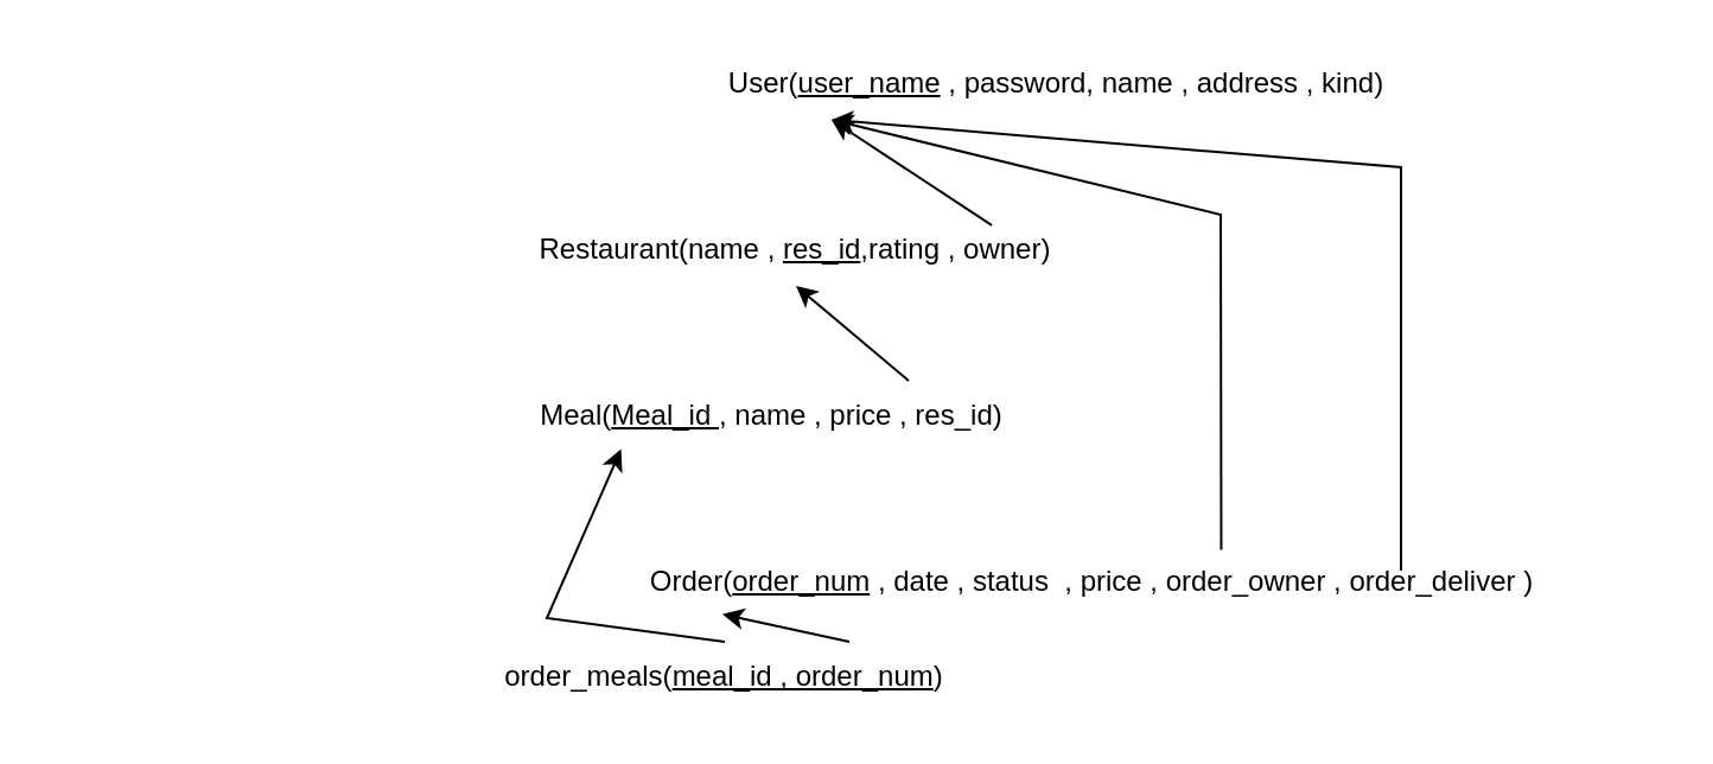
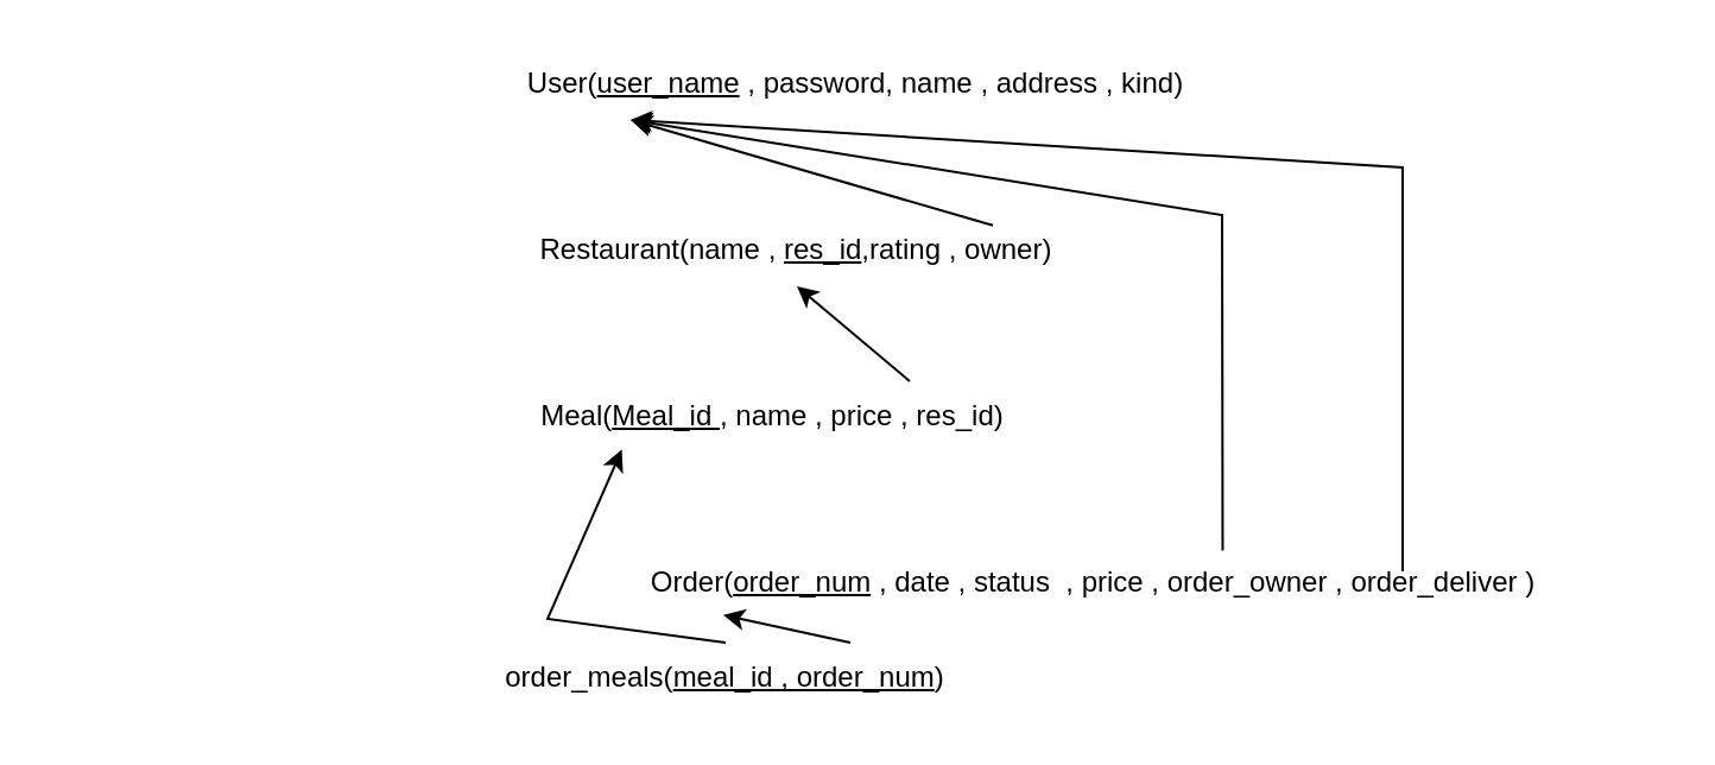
  <mxCell id="0" />
  <mxCell id="1" parent="0" />
  <mxCell id="2" value="Meal(&lt;u&gt;Meal_id &lt;/u&gt;, name , price , res_id)" style="text;html=1;align=center;verticalAlign=middle;whiteSpace=wrap;rounded=0;" vertex="1" parent="1"><mxGeometry x="210" y="160" width="230" height="30" as="geometry" /></mxCell>
  <mxCell id="3" value="Restaurant(name , &lt;u&gt;res_id&lt;/u&gt;,rating , owner)" style="text;html=1;align=center;verticalAlign=middle;whiteSpace=wrap;rounded=0;" vertex="1" parent="1"><mxGeometry x="20" y="90" width="630" height="30" as="geometry" /></mxCell>
- <mxCell id="4" value="User(&lt;u&gt;user_name&lt;/u&gt;&amp;nbsp;, password, name , address , kind)" style="text;html=1;align=center;verticalAlign=middle;whiteSpace=wrap;rounded=0;" vertex="1" parent="1"><mxGeometry x="255" y="20" width="380" height="30" as="geometry" /></mxCell>
+ <mxCell id="4" value="User(&lt;u&gt;user_name&lt;/u&gt;&amp;nbsp;, password, name , address , kind)" style="text;html=1;align=center;verticalAlign=middle;whiteSpace=wrap;rounded=0;" vertex="1" parent="1"><mxGeometry x="170" y="20" width="380" height="30" as="geometry" /></mxCell>
  <mxCell id="5" value="Order(&lt;u&gt;order_num&lt;/u&gt;&amp;nbsp;, date , status&amp;nbsp; , price , order_owner , order_deliver )" style="text;html=1;align=center;verticalAlign=middle;whiteSpace=wrap;rounded=0;" vertex="1" parent="1"><mxGeometry x="220" y="230" width="480" height="30" as="geometry" /></mxCell>
  <mxCell id="6" value="order_meals(&lt;u&gt;meal_id , order_num&lt;/u&gt;)" style="text;html=1;align=center;verticalAlign=middle;whiteSpace=wrap;rounded=0;" vertex="1" parent="1"><mxGeometry x="200" y="270" width="210" height="30" as="geometry" /></mxCell>
  <mxCell id="7" value="" style="endArrow=classic;html=1;rounded=0;exitX=0.631;exitY=0.147;exitDx=0;exitDy=0;exitPerimeter=0;entryX=0.25;entryY=1;entryDx=0;entryDy=0;" edge="1" parent="1" source="3" target="4"><mxGeometry width="50" height="50" relative="1" as="geometry"><mxPoint x="660" y="330" as="sourcePoint" /><mxPoint x="540" y="70" as="targetPoint" /></mxGeometry></mxCell>
  <mxCell id="8" value="" style="endArrow=classic;html=1;rounded=0;entryX=0.5;entryY=1;entryDx=0;entryDy=0;exitX=0.75;exitY=0;exitDx=0;exitDy=0;" edge="1" parent="1" source="2" target="3"><mxGeometry width="50" height="50" relative="1" as="geometry"><mxPoint x="410" y="170" as="sourcePoint" /><mxPoint x="460" y="120" as="targetPoint" /></mxGeometry></mxCell>
  <mxCell id="9" value="" style="endArrow=classic;html=1;rounded=0;entryX=0.25;entryY=1;entryDx=0;entryDy=0;" edge="1" parent="1" target="4"><mxGeometry width="50" height="50" relative="1" as="geometry"><mxPoint x="590" y="240" as="sourcePoint" /><mxPoint x="520" y="60" as="targetPoint" /><Array as="points"><mxPoint x="590" y="70" /></Array></mxGeometry></mxCell>
  <mxCell id="10" value="" style="endArrow=classic;html=1;rounded=0;exitX=0.613;exitY=0.04;exitDx=0;exitDy=0;exitPerimeter=0;entryX=0.25;entryY=1;entryDx=0;entryDy=0;" edge="1" parent="1" source="5" target="4"><mxGeometry width="50" height="50" relative="1" as="geometry"><mxPoint x="660" y="330" as="sourcePoint" /><mxPoint x="514" y="70" as="targetPoint" /><Array as="points"><mxPoint x="514" y="90" /></Array></mxGeometry></mxCell>
  <mxCell id="11" value="" style="endArrow=classic;html=1;rounded=0;exitX=0.75;exitY=0;exitDx=0;exitDy=0;entryX=0.175;entryY=0.947;entryDx=0;entryDy=0;entryPerimeter=0;" edge="1" parent="1" source="6" target="5"><mxGeometry width="50" height="50" relative="1" as="geometry"><mxPoint x="660" y="330" as="sourcePoint" /><mxPoint x="710" y="280" as="targetPoint" /></mxGeometry></mxCell>
  <mxCell id="12" value="" style="endArrow=classic;html=1;rounded=0;exitX=0.5;exitY=0;exitDx=0;exitDy=0;entryX=0.223;entryY=0.96;entryDx=0;entryDy=0;entryPerimeter=0;" edge="1" parent="1" source="6" target="2"><mxGeometry width="50" height="50" relative="1" as="geometry"><mxPoint x="660" y="330" as="sourcePoint" /><mxPoint x="190" y="250" as="targetPoint" /><Array as="points"><mxPoint x="230" y="260" /></Array></mxGeometry></mxCell>
